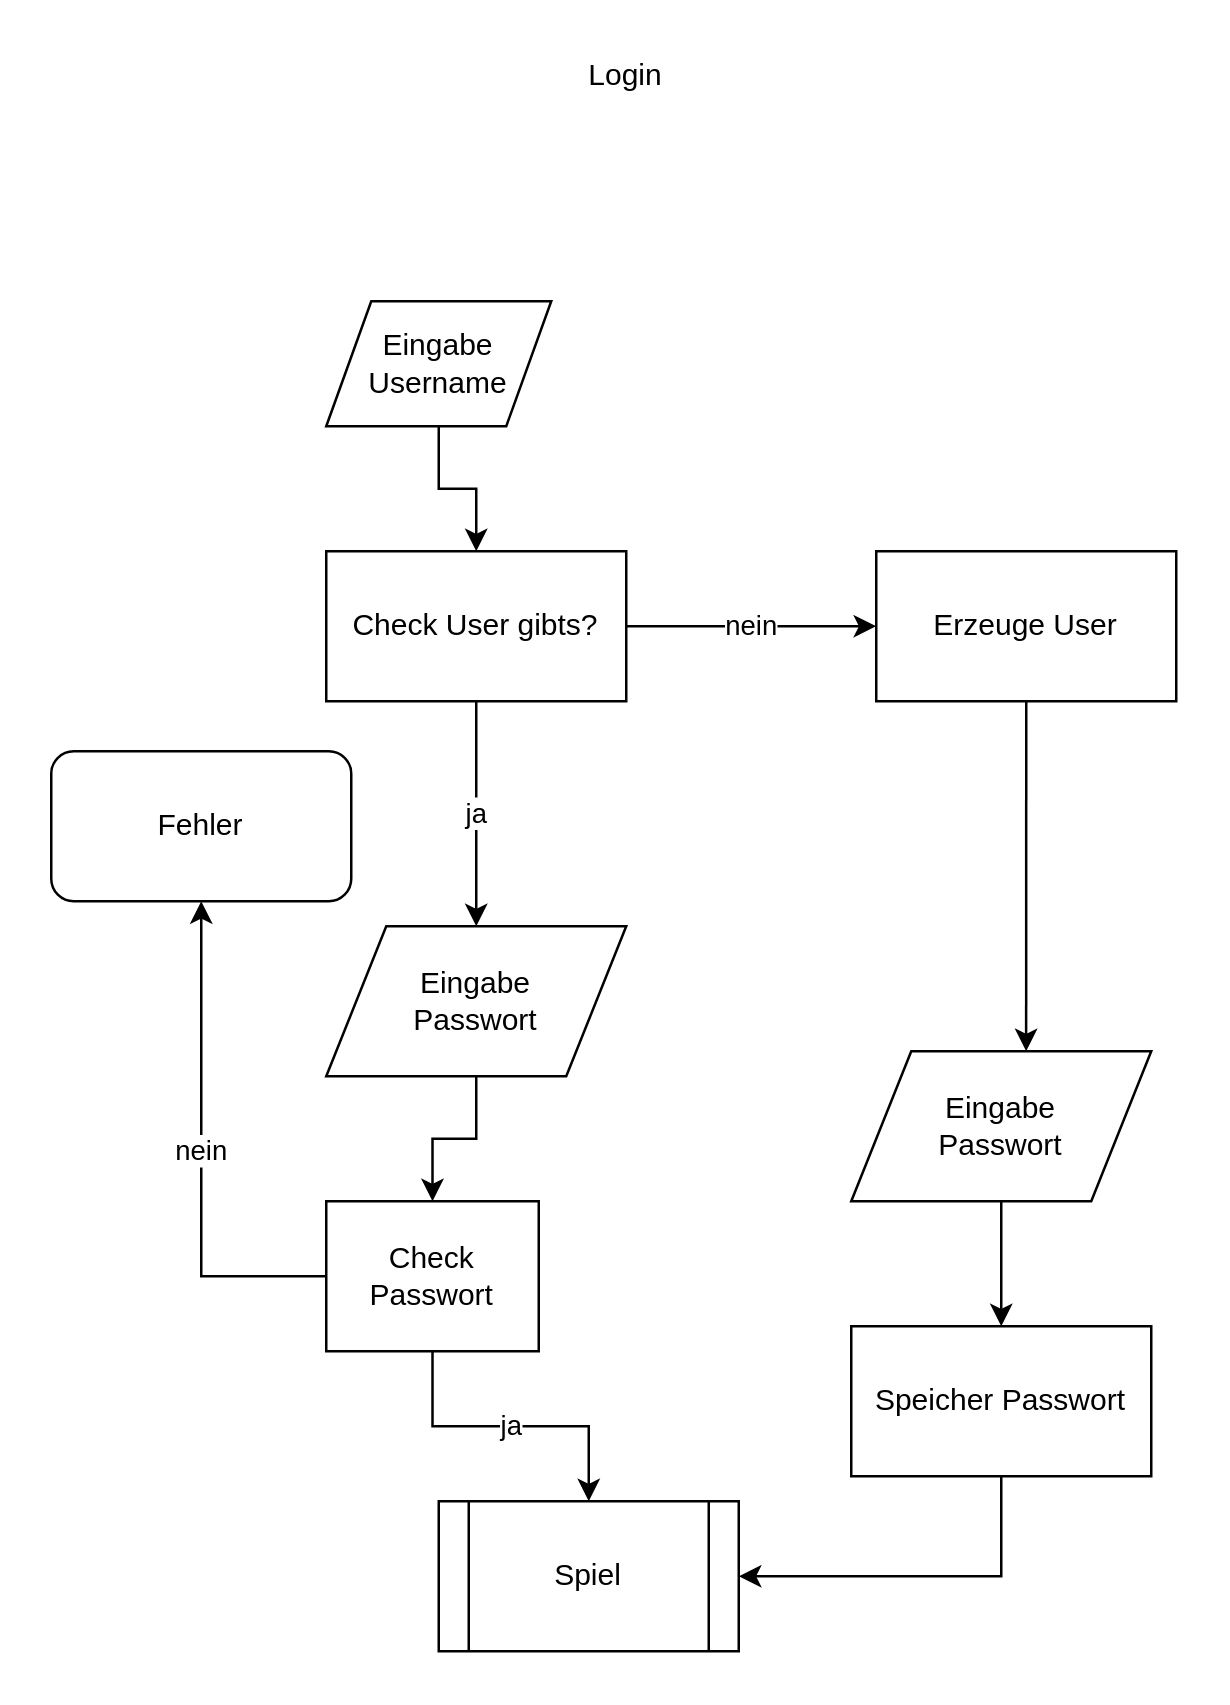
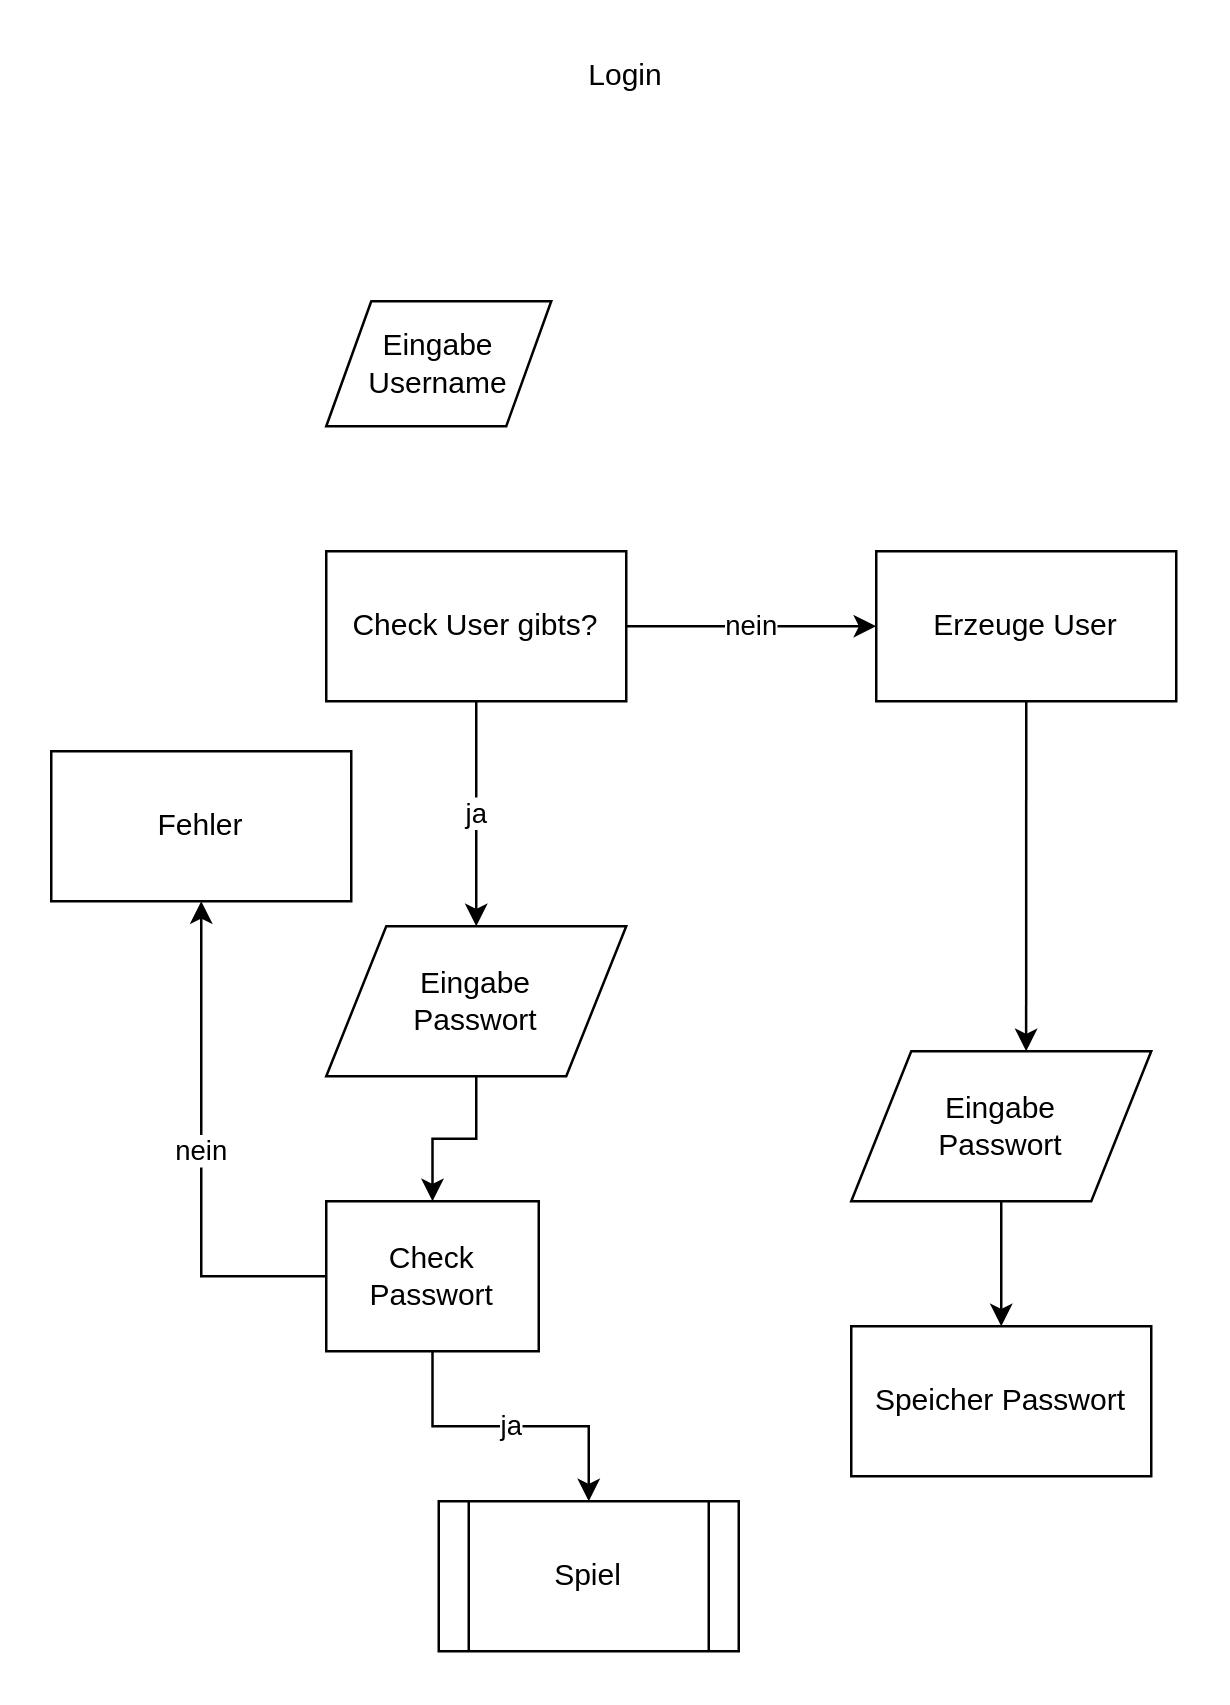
  <mxCell id="0" />
  <mxCell id="1" parent="0" />
  <mxCell id="2" value="Login" style="text;html=1;strokeColor=none;fillColor=none;align=center;verticalAlign=middle;whiteSpace=wrap;rounded=0;" vertex="1" parent="1"><mxGeometry x="230" y="20" width="40" height="20" as="geometry" /></mxCell>
- <mxCell id="3" style="edgeStyle=orthogonalEdgeStyle;rounded=0;orthogonalLoop=1;jettySize=auto;html=1;exitX=0.5;exitY=1;exitDx=0;exitDy=0;entryX=0.5;entryY=0;entryDx=0;entryDy=0;" edge="1" parent="1" source="4" target="7"><mxGeometry relative="1" as="geometry" /></mxCell>
  <mxCell id="4" value="Eingabe &lt;br&gt;Username" style="shape=parallelogram;perimeter=parallelogramPerimeter;whiteSpace=wrap;html=1;" vertex="1" parent="1"><mxGeometry x="130" y="120" width="90" height="50" as="geometry" /></mxCell>
  <mxCell id="5" value="ja" style="edgeStyle=orthogonalEdgeStyle;rounded=0;orthogonalLoop=1;jettySize=auto;html=1;exitX=0.5;exitY=1;exitDx=0;exitDy=0;" edge="1" parent="1" source="7"><mxGeometry relative="1" as="geometry"><mxPoint x="190" y="370" as="targetPoint" /></mxGeometry></mxCell>
  <mxCell id="6" value="nein" style="edgeStyle=orthogonalEdgeStyle;rounded=0;orthogonalLoop=1;jettySize=auto;html=1;exitX=1;exitY=0.5;exitDx=0;exitDy=0;" edge="1" parent="1" source="7"><mxGeometry relative="1" as="geometry"><mxPoint x="350" y="250" as="targetPoint" /></mxGeometry></mxCell>
  <mxCell id="7" value="Check User gibts?" style="rounded=0;whiteSpace=wrap;html=1;" vertex="1" parent="1"><mxGeometry x="130" y="220" width="120" height="60" as="geometry" /></mxCell>
  <mxCell id="8" style="edgeStyle=orthogonalEdgeStyle;rounded=0;orthogonalLoop=1;jettySize=auto;html=1;exitX=0.5;exitY=1;exitDx=0;exitDy=0;entryX=0.5;entryY=0;entryDx=0;entryDy=0;" edge="1" parent="1" source="9" target="12"><mxGeometry relative="1" as="geometry" /></mxCell>
  <mxCell id="9" value="Eingabe&lt;br&gt;Passwort" style="shape=parallelogram;perimeter=parallelogramPerimeter;whiteSpace=wrap;html=1;" vertex="1" parent="1"><mxGeometry x="130" y="370" width="120" height="60" as="geometry" /></mxCell>
  <mxCell id="10" value="ja" style="edgeStyle=orthogonalEdgeStyle;rounded=0;orthogonalLoop=1;jettySize=auto;html=1;exitX=0.5;exitY=1;exitDx=0;exitDy=0;entryX=0.5;entryY=0;entryDx=0;entryDy=0;" edge="1" parent="1" source="12" target="13"><mxGeometry relative="1" as="geometry" /></mxCell>
  <mxCell id="11" value="nein" style="edgeStyle=orthogonalEdgeStyle;rounded=0;orthogonalLoop=1;jettySize=auto;html=1;exitX=0;exitY=0.5;exitDx=0;exitDy=0;entryX=0.5;entryY=1;entryDx=0;entryDy=0;" edge="1" parent="1" source="12" target="20"><mxGeometry relative="1" as="geometry" /></mxCell>
  <mxCell id="12" value="Check Passwort" style="rounded=0;whiteSpace=wrap;html=1;" vertex="1" parent="1"><mxGeometry x="130" y="480" width="85" height="60" as="geometry" /></mxCell>
  <mxCell id="13" value="Spiel" style="shape=process;whiteSpace=wrap;html=1;backgroundOutline=1;" vertex="1" parent="1"><mxGeometry x="175" y="600" width="120" height="60" as="geometry" /></mxCell>
  <mxCell id="14" style="edgeStyle=orthogonalEdgeStyle;rounded=0;orthogonalLoop=1;jettySize=auto;html=1;exitX=0.5;exitY=1;exitDx=0;exitDy=0;entryX=0.583;entryY=0;entryDx=0;entryDy=0;entryPerimeter=0;" edge="1" parent="1" source="15" target="17"><mxGeometry relative="1" as="geometry"><Array as="points" /></mxGeometry></mxCell>
  <mxCell id="15" value="Erzeuge User" style="rounded=0;whiteSpace=wrap;html=1;" vertex="1" parent="1"><mxGeometry x="350" y="220" width="120" height="60" as="geometry" /></mxCell>
  <mxCell id="16" style="edgeStyle=orthogonalEdgeStyle;rounded=0;orthogonalLoop=1;jettySize=auto;html=1;exitX=0.5;exitY=1;exitDx=0;exitDy=0;" edge="1" parent="1" source="17"><mxGeometry relative="1" as="geometry"><mxPoint x="400" y="530" as="targetPoint" /></mxGeometry></mxCell>
  <mxCell id="17" value="Eingabe&lt;br&gt;Passwort" style="shape=parallelogram;perimeter=parallelogramPerimeter;whiteSpace=wrap;html=1;" vertex="1" parent="1"><mxGeometry x="340" y="420" width="120" height="60" as="geometry" /></mxCell>
- <mxCell id="18" style="edgeStyle=orthogonalEdgeStyle;rounded=0;orthogonalLoop=1;jettySize=auto;html=1;exitX=0.5;exitY=1;exitDx=0;exitDy=0;entryX=1;entryY=0.5;entryDx=0;entryDy=0;" edge="1" parent="1" source="19" target="13"><mxGeometry relative="1" as="geometry" /></mxCell>
  <mxCell id="19" value="Speicher Passwort" style="rounded=0;whiteSpace=wrap;html=1;" vertex="1" parent="1"><mxGeometry x="340" y="530" width="120" height="60" as="geometry" /></mxCell>
- <mxCell id="20" value="Fehler" style="whiteSpace=wrap;html=1;rounded=1;" vertex="1" parent="1"><mxGeometry x="20" y="300" width="120" height="60" as="geometry" /></mxCell>
+ <mxCell id="20" value="Fehler" style="rounded=0;whiteSpace=wrap;html=1;" vertex="1" parent="1"><mxGeometry x="20" y="300" width="120" height="60" as="geometry" /></mxCell>
